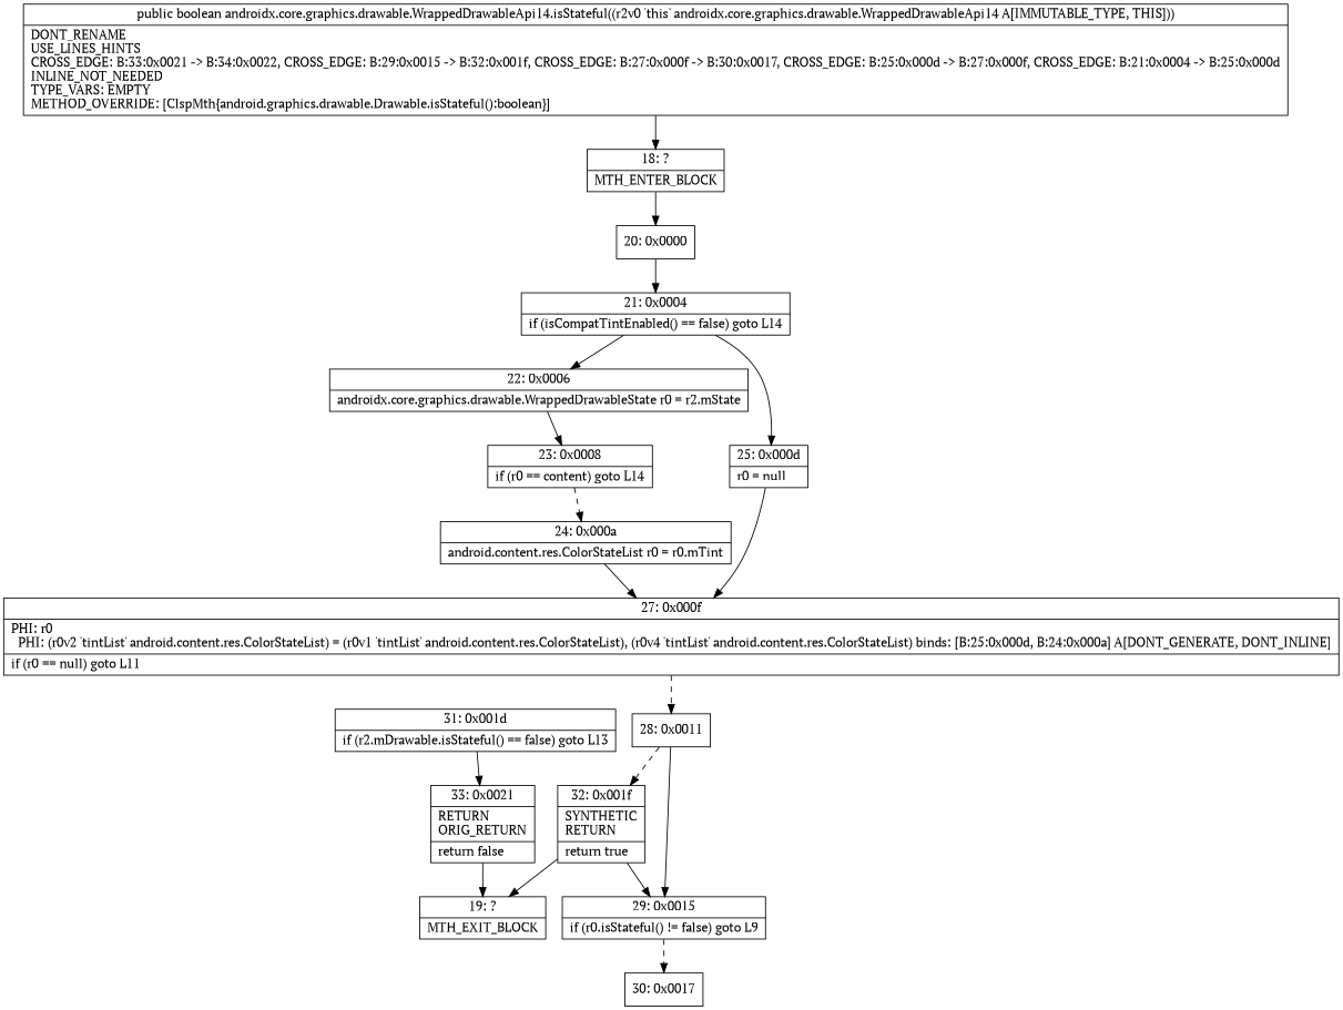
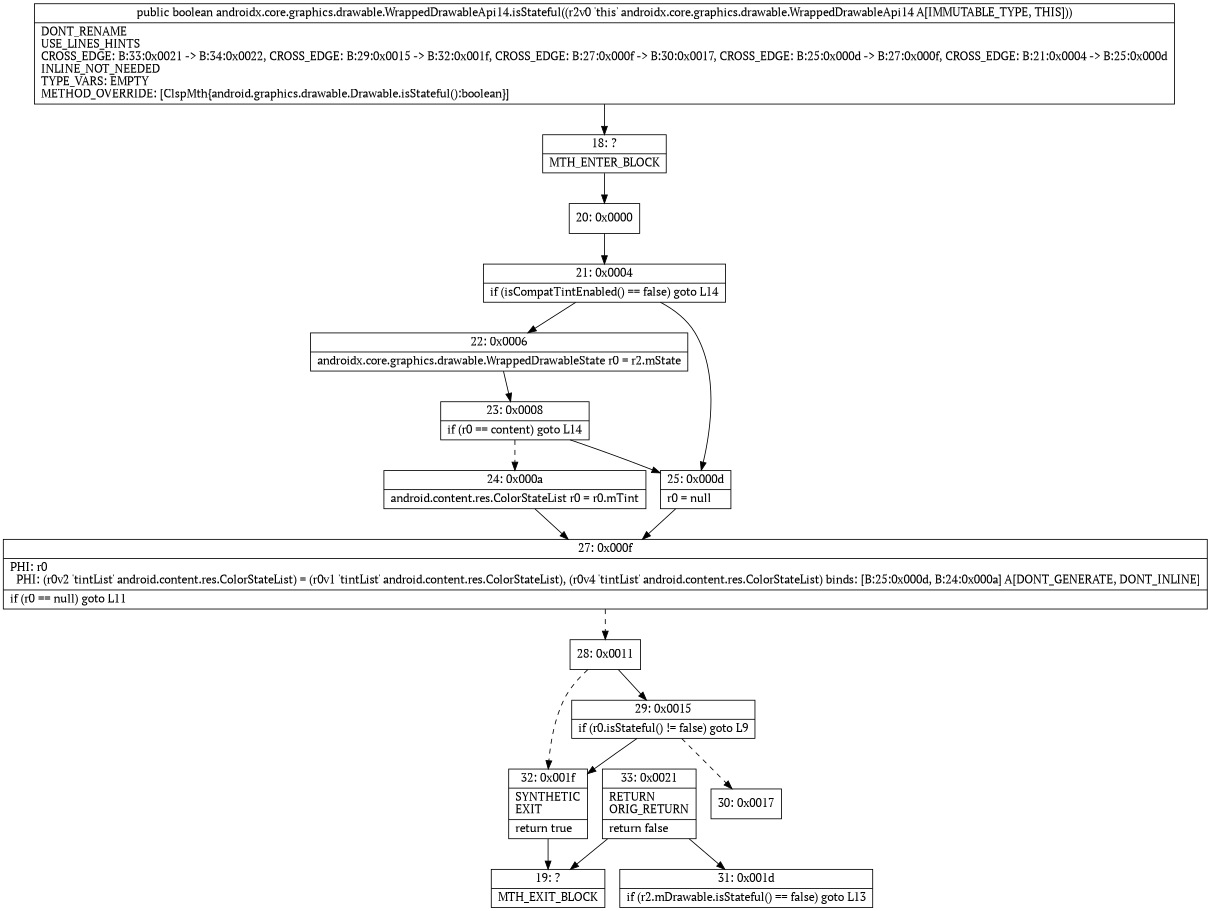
  digraph {
    fontname="PT Serif"
    node [fontname="PT Serif" shape=record]
    edge [fontname="PT Serif"]
    n1 [label="{18\:\ ?|MTH_ENTER_BLOCK\l}"]
    n2 [label="{20\:\ 0x0000}"]
    n3 [label="{21\:\ 0x0004|if (isCompatTintEnabled() == false) goto L14\l}"]
    n4 [label="{22\:\ 0x0006|androidx.core.graphics.drawable.WrappedDrawableState r0 = r2.mState\l}"]
    n5 [label="{25\:\ 0x000d|r0 = null\l}"]
    n6 [label="{23\:\ 0x0008|if (r0 == content) goto L14\l}"]
    n7 [label="{27\:\ 0x000f|PHI: r0 \l  PHI: (r0v2 'tintList' android.content.res.ColorStateList) = (r0v1 'tintList' android.content.res.ColorStateList), (r0v4 'tintList' android.content.res.ColorStateList) binds: [B:25:0x000d, B:24:0x000a] A[DONT_GENERATE, DONT_INLINE]\l|if (r0 == null) goto L11\l}"]
    n8 [label="{24\:\ 0x000a|android.content.res.ColorStateList r0 = r0.mTint\l}"]
    n9 [label="{28\:\ 0x0011}"]
    n10 [label="{29\:\ 0x0015|if (r0.isStateful() != false) goto L9\l}"]
-   n11 [label="{32\:\ 0x001f|SYNTHETIC\lRETURN\l|return true\l}"]
+   n11 [label="{32\:\ 0x001f|SYNTHETIC\lEXIT\l|return true\l}"]
    n12 [label="{30\:\ 0x0017}"]
    n13 [label="{19\:\ ?|MTH_EXIT_BLOCK\l}"]
    n14 [label="{31\:\ 0x001d|if (r2.mDrawable.isStateful() == false) goto L13\l}"]
    n15 [label="{33\:\ 0x0021|RETURN\lORIG_RETURN\l|return false\l}"]
    n16 [label="{public boolean androidx.core.graphics.drawable.WrappedDrawableApi14.isStateful((r2v0 'this' androidx.core.graphics.drawable.WrappedDrawableApi14 A[IMMUTABLE_TYPE, THIS]))  | DONT_RENAME\lUSE_LINES_HINTS\lCROSS_EDGE: B:33:0x0021 \-\> B:34:0x0022, CROSS_EDGE: B:29:0x0015 \-\> B:32:0x001f, CROSS_EDGE: B:27:0x000f \-\> B:30:0x0017, CROSS_EDGE: B:25:0x000d \-\> B:27:0x000f, CROSS_EDGE: B:21:0x0004 \-\> B:25:0x000d\lINLINE_NOT_NEEDED\lTYPE_VARS: EMPTY\lMETHOD_OVERRIDE: [ClspMth\{android.graphics.drawable.Drawable.isStateful():boolean\}]\l}"]
    n1 -> n2
    n2 -> n3
    n3 -> n4 [style=solid]
    n3 -> n5
    n4 -> n6
    n5 -> n7
+   n6 -> n5
    n6 -> n8 [style=dashed]
    n7 -> n9 [style=dashed]
    n8 -> n7
    n9 -> n10
    n9 -> n11 [style=dashed]
-   n11 -> n10
+   n10 -> n11
    n10 -> n12 [style=dashed]
    n11 -> n13
-   n14 -> n15
+   n15 -> n14
    n15 -> n13
    n16 -> n1
  }
